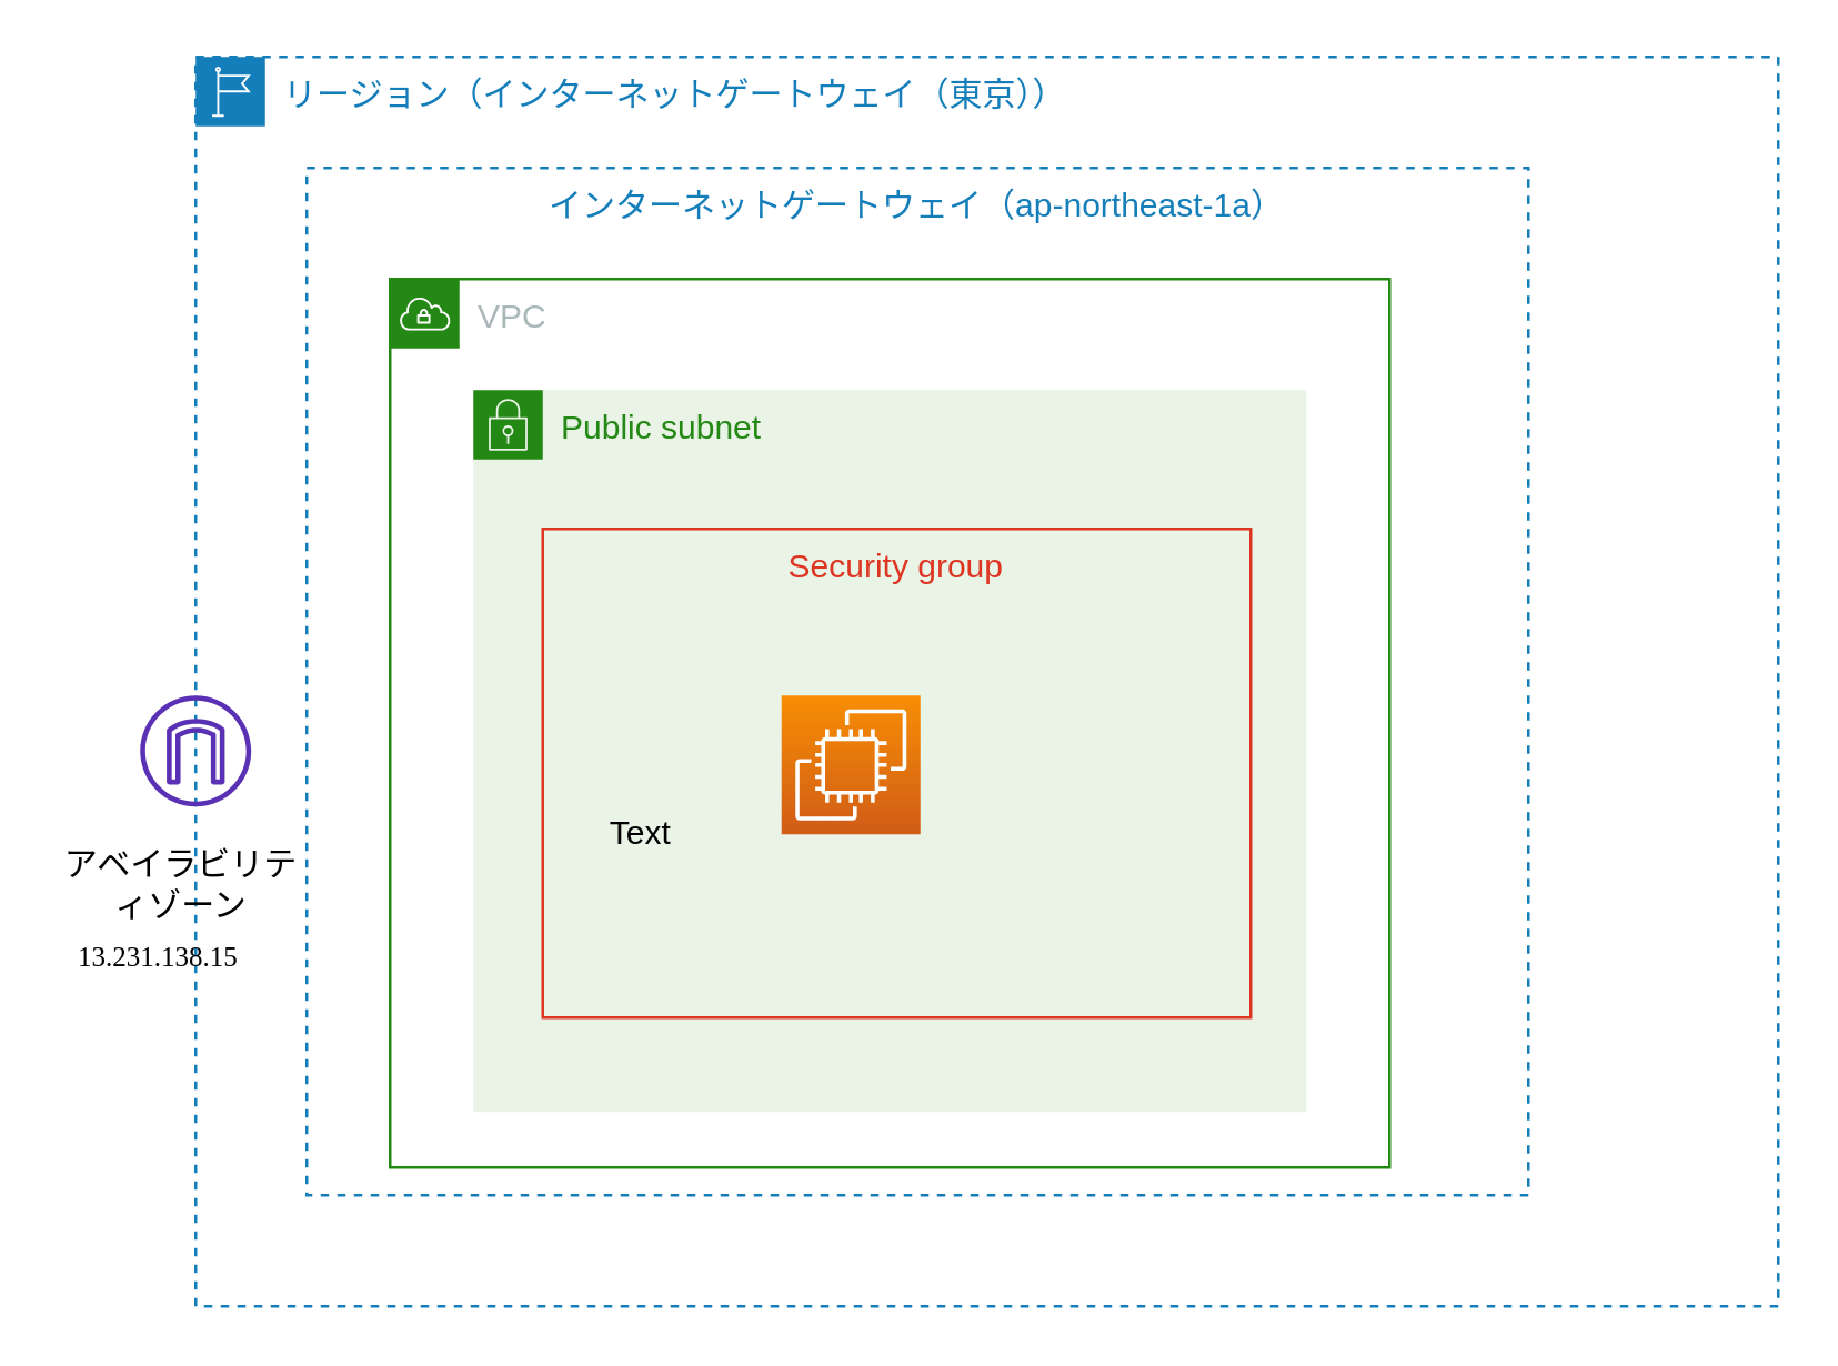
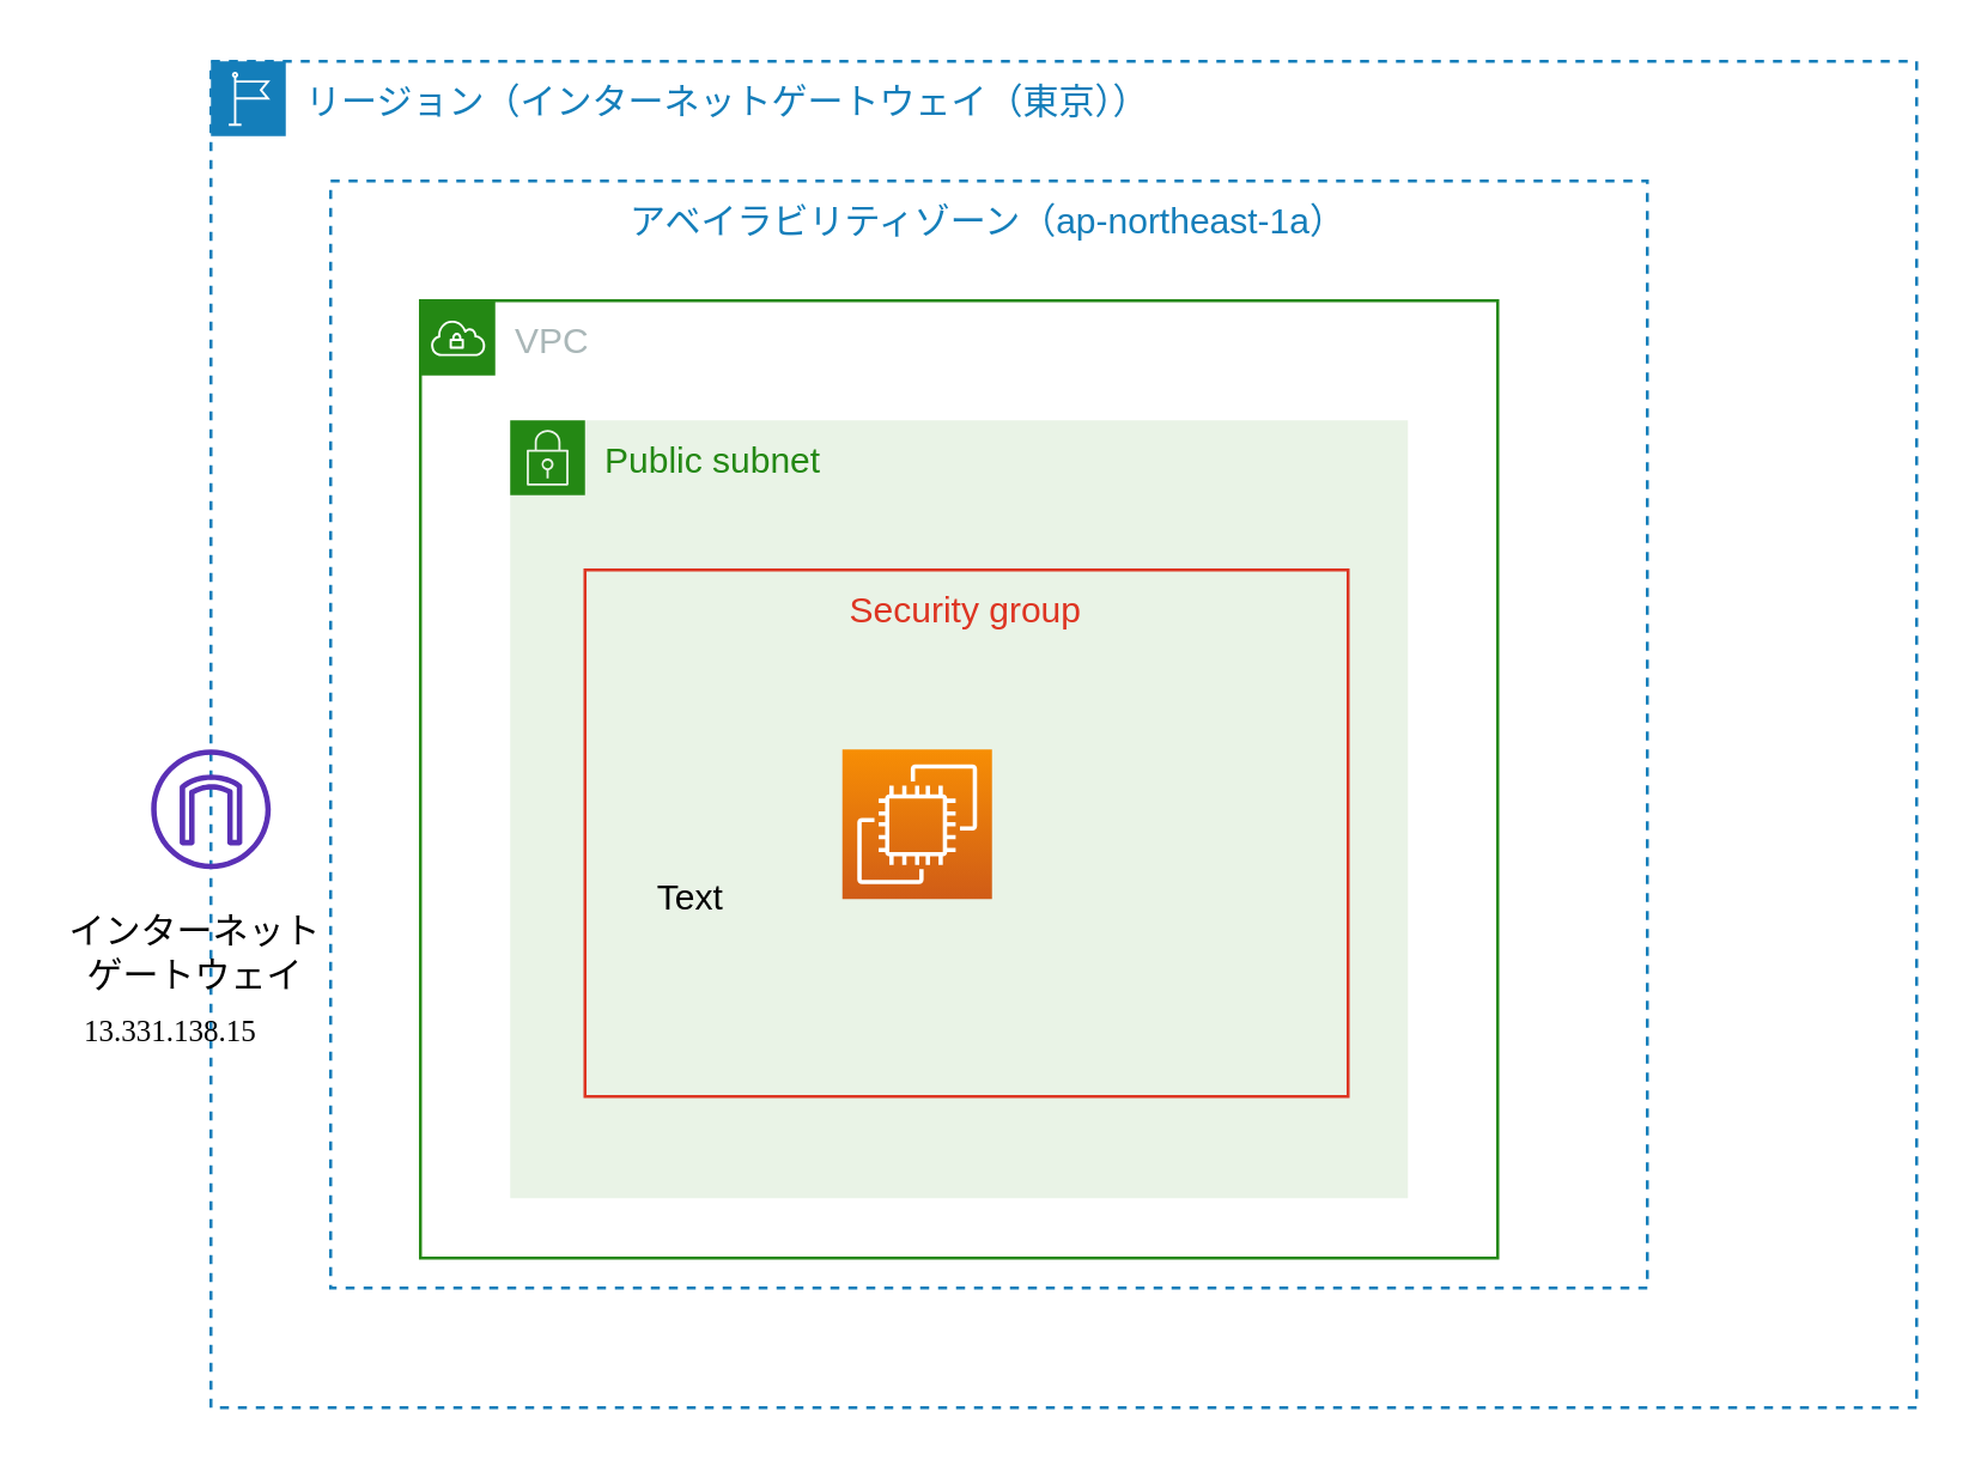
  <mxCell id="0" />
  <mxCell id="1" parent="0" />
  <mxCell id="2" value="リージョン（インターネットゲートウェイ（東京））" style="points=[[0,0],[0.25,0],[0.5,0],[0.75,0],[1,0],[1,0.25],[1,0.5],[1,0.75],[1,1],[0.75,1],[0.5,1],[0.25,1],[0,1],[0,0.75],[0,0.5],[0,0.25]];outlineConnect=0;gradientColor=none;html=1;whiteSpace=wrap;fontSize=12;fontStyle=0;shape=mxgraph.aws4.group;grIcon=mxgraph.aws4.group_region;strokeColor=#147EBA;fillColor=none;verticalAlign=top;align=left;spacingLeft=30;fontColor=#147EBA;dashed=1;" vertex="1" parent="1"><mxGeometry x="70" y="20" width="570" height="450" as="geometry" /></mxCell>
- <mxCell id="3" value="インターネットゲートウェイ（ap-northeast-1a）" style="fillColor=none;strokeColor=#147EBA;dashed=1;verticalAlign=top;fontStyle=0;fontColor=#147EBA;" vertex="1" parent="1"><mxGeometry x="110" y="60" width="440" height="370" as="geometry" /></mxCell>
+ <mxCell id="3" value="アベイラビリティゾーン（ap-northeast-1a）" style="fillColor=none;strokeColor=#147EBA;dashed=1;verticalAlign=top;fontStyle=0;fontColor=#147EBA;" vertex="1" parent="1"><mxGeometry x="110" y="60" width="440" height="370" as="geometry" /></mxCell>
  <mxCell id="4" value="VPC" style="points=[[0,0],[0.25,0],[0.5,0],[0.75,0],[1,0],[1,0.25],[1,0.5],[1,0.75],[1,1],[0.75,1],[0.5,1],[0.25,1],[0,1],[0,0.75],[0,0.5],[0,0.25]];outlineConnect=0;gradientColor=none;html=1;whiteSpace=wrap;fontSize=12;fontStyle=0;shape=mxgraph.aws4.group;grIcon=mxgraph.aws4.group_vpc;strokeColor=#248814;fillColor=none;verticalAlign=top;align=left;spacingLeft=30;fontColor=#AAB7B8;dashed=0;" vertex="1" parent="1"><mxGeometry x="140" y="100" width="360" height="320" as="geometry" /></mxCell>
  <mxCell id="5" value="Public subnet" style="points=[[0,0],[0.25,0],[0.5,0],[0.75,0],[1,0],[1,0.25],[1,0.5],[1,0.75],[1,1],[0.75,1],[0.5,1],[0.25,1],[0,1],[0,0.75],[0,0.5],[0,0.25]];outlineConnect=0;gradientColor=none;html=1;whiteSpace=wrap;fontSize=12;fontStyle=0;shape=mxgraph.aws4.group;grIcon=mxgraph.aws4.group_security_group;grStroke=0;strokeColor=#248814;fillColor=#E9F3E6;verticalAlign=top;align=left;spacingLeft=30;fontColor=#248814;dashed=0;" vertex="1" parent="1"><mxGeometry x="170" y="140" width="300" height="260" as="geometry" /></mxCell>
  <mxCell id="6" value="" style="outlineConnect=0;fontColor=#232F3E;gradientColor=none;fillColor=#5A30B5;strokeColor=none;dashed=0;verticalLabelPosition=bottom;verticalAlign=top;align=center;html=1;fontSize=12;fontStyle=0;aspect=fixed;pointerEvents=1;shape=mxgraph.aws4.internet_gateway;" vertex="1" parent="1"><mxGeometry x="50" y="250" width="40" height="40" as="geometry" /></mxCell>
  <mxCell id="7" value="Security group" style="fillColor=none;strokeColor=#DD3522;verticalAlign=top;fontStyle=0;fontColor=#DD3522;" vertex="1" parent="1"><mxGeometry x="195" y="190" width="255" height="176" as="geometry" /></mxCell>
- <mxCell id="8" value="アベイラビリティゾーン" style="text;html=1;strokeColor=none;fillColor=none;align=center;verticalAlign=middle;whiteSpace=wrap;rounded=0;" vertex="1" parent="1"><mxGeometry x="20" y="298" width="90" height="40" as="geometry" /></mxCell>
+ <mxCell id="8" value="インターネットゲートウェイ" style="text;html=1;strokeColor=none;fillColor=none;align=center;verticalAlign=middle;whiteSpace=wrap;rounded=0;" vertex="1" parent="1"><mxGeometry x="20" y="298" width="90" height="40" as="geometry" /></mxCell>
  <mxCell id="9" value="" style="outlineConnect=0;fontColor=#232F3E;gradientColor=#F78E04;gradientDirection=north;fillColor=#D05C17;strokeColor=#ffffff;dashed=0;verticalLabelPosition=bottom;verticalAlign=top;align=center;html=1;fontSize=12;fontStyle=0;aspect=fixed;shape=mxgraph.aws4.resourceIcon;resIcon=mxgraph.aws4.ec2;" vertex="1" parent="1"><mxGeometry x="281" y="250" width="50" height="50" as="geometry" /></mxCell>
  <mxCell id="10" value="Text" style="text;html=1;resizable=0;autosize=1;align=center;verticalAlign=middle;points=[];fillColor=none;strokeColor=none;rounded=0;" vertex="1" parent="1"><mxGeometry x="210" y="290" width="40" height="20" as="geometry" /></mxCell>
- <mxCell id="11" value="&lt;span style=&quot;color: rgb(0, 0, 0); font-family: meiryo; font-size: 10px; font-style: normal; font-weight: 400; letter-spacing: normal; text-indent: 0px; text-transform: none; word-spacing: 0px; display: inline; float: none;&quot;&gt;13.231.138.15&lt;/span&gt;" style="text;whiteSpace=wrap;html=1;" vertex="1" parent="1"><mxGeometry x="25.5" y="330" width="79" height="30" as="geometry" /></mxCell>
+ <mxCell id="11" value="&lt;span style=&quot;color: rgb(0, 0, 0); font-family: meiryo; font-size: 10px; font-style: normal; font-weight: 400; letter-spacing: normal; text-indent: 0px; text-transform: none; word-spacing: 0px; display: inline; float: none;&quot;&gt;13.331.138.15&lt;/span&gt;" style="text;whiteSpace=wrap;html=1;" vertex="1" parent="1"><mxGeometry x="25.5" y="330" width="79" height="30" as="geometry" /></mxCell>
